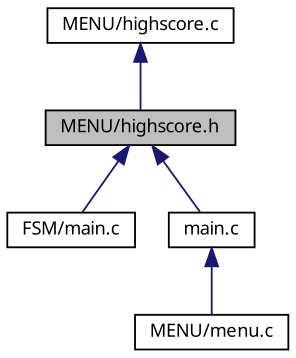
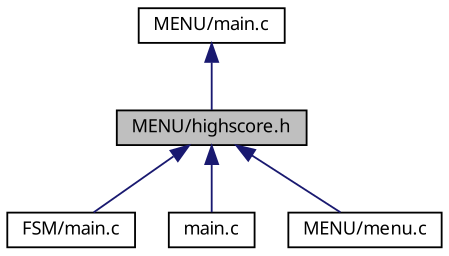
  digraph {
    fontname="Noto Sans"
    node [color=black fillcolor=white fontname="Noto Sans" fontsize=10 shape=record style=filled]
    edge [color=midnightblue dir=back fontname="Noto Sans" fontsize=10 labelfontname=Helvetica labelfontsize=10 style=solid]
    n1 [fillcolor=grey75 fontcolor=black height=0.2 label="MENU/highscore.h" width=0.4]
    n2 [height=0.2 label="FSM/main.c" width=0.4]
    n3 [height=0.2 label="main.c" width=0.4]
    n4 [height=0.2 label="MENU/menu.c" width=0.4]
-   n5 [height=0.2 label="MENU/highscore.c" width=0.4]
+   n5 [height=0.2 label="MENU/main.c" width=0.4]
    n1 -> n2
    n1 -> n3
-   n3 -> n4
+   n1 -> n4
    n5 -> n1
  }
